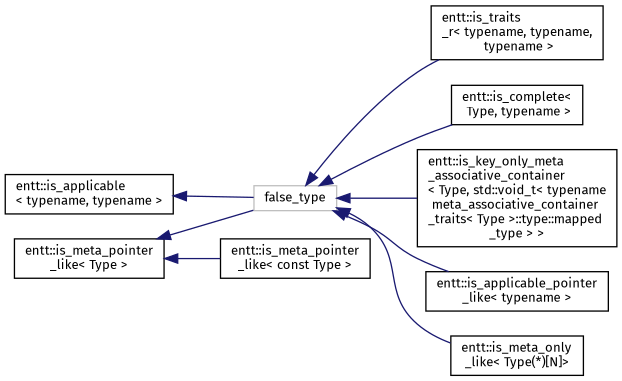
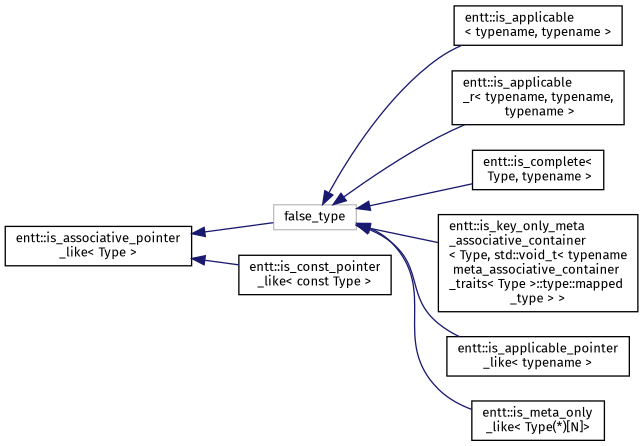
  digraph {
    fontname="Fira Sans"
    rankdir=LR
    node [color=black fillcolor=white fontname="Fira Sans" fontsize=10 shape=record style=filled]
    edge [color=midnightblue dir=back fontname="Fira Sans" fontsize=10 labelfontname=Helvetica labelfontsize=10 style=solid]
    n1 [color=grey75 height=0.2 label=false_type width=0.4]
    n2 [height=0.2 label="entt::is_applicable\l\< typename, typename \>" width=0.4]
-   n3 [height=0.2 label="entt::is_traits\l_r\< typename, typename,\l typename \>" width=0.4]
+   n3 [height=0.2 label="entt::is_applicable\l_r\< typename, typename,\l typename \>" width=0.4]
    n4 [height=0.2 label="entt::is_complete\<\l Type, typename \>" width=0.4]
    n5 [height=0.2 label="entt::is_key_only_meta\l_associative_container\l\< Type, std::void_t\< typename\l meta_associative_container\l_traits\< Type \>::type::mapped\l_type \> \>" width=0.4]
    n6 [height=0.2 label="entt::is_applicable_pointer\l_like\< typename \>" width=0.4]
    n7 [height=0.2 label="entt::is_meta_only\l_like\< Type(*)[N]\>" width=0.4]
-   n8 [height=0.2 label="entt::is_meta_pointer\l_like\< Type \>" width=0.4]
-   n9 [height=0.2 label="entt::is_meta_pointer\l_like\< const Type \>" width=0.4]
-   n2 -> n1
+   n8 [height=0.2 label="entt::is_associative_pointer\l_like\< Type \>" width=0.4]
+   n9 [height=0.2 label="entt::is_const_pointer\l_like\< const Type \>" width=0.4]
+   n1 -> n2
    n1 -> n3
    n1 -> n4
    n1 -> n5
    n1 -> n6
    n1 -> n7
    n8 -> n1
    n8 -> n9
  }
